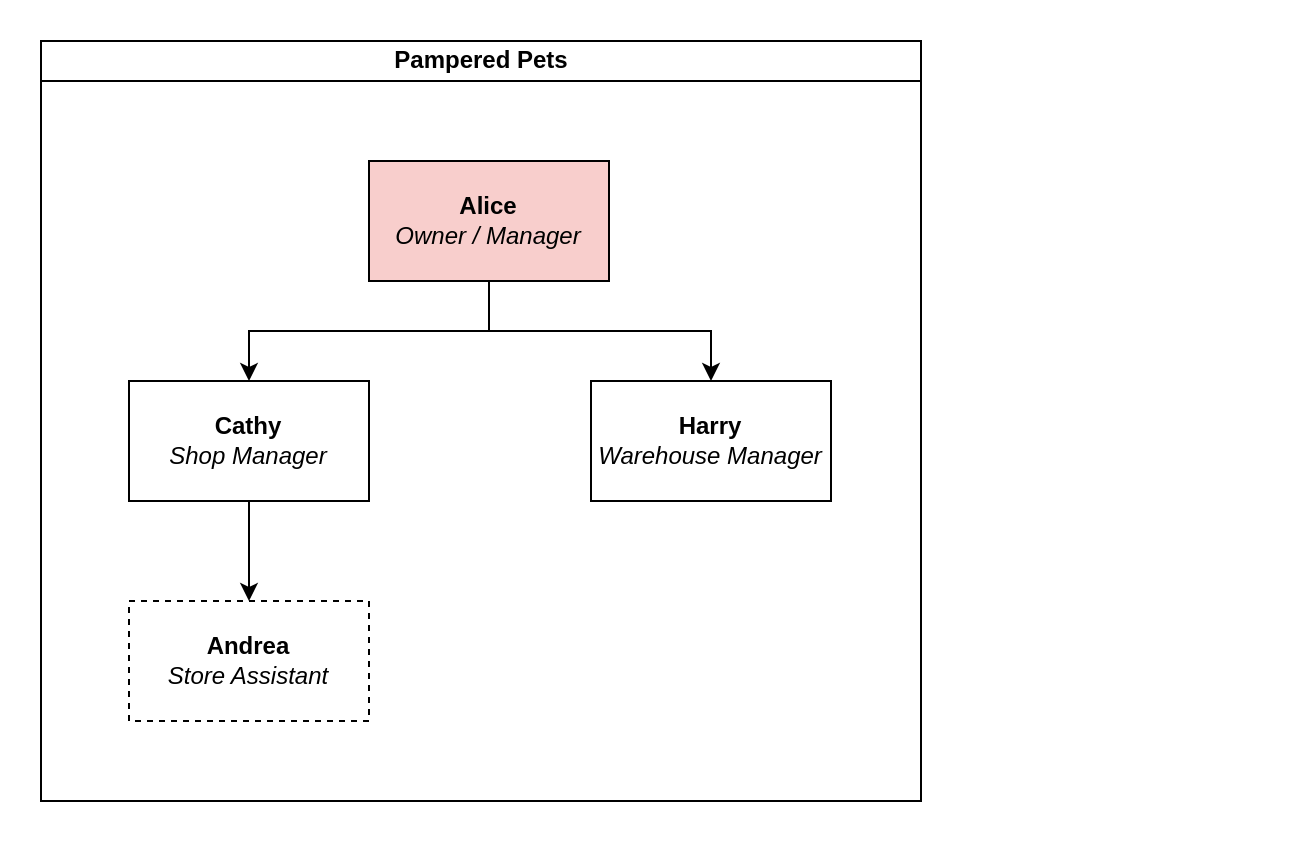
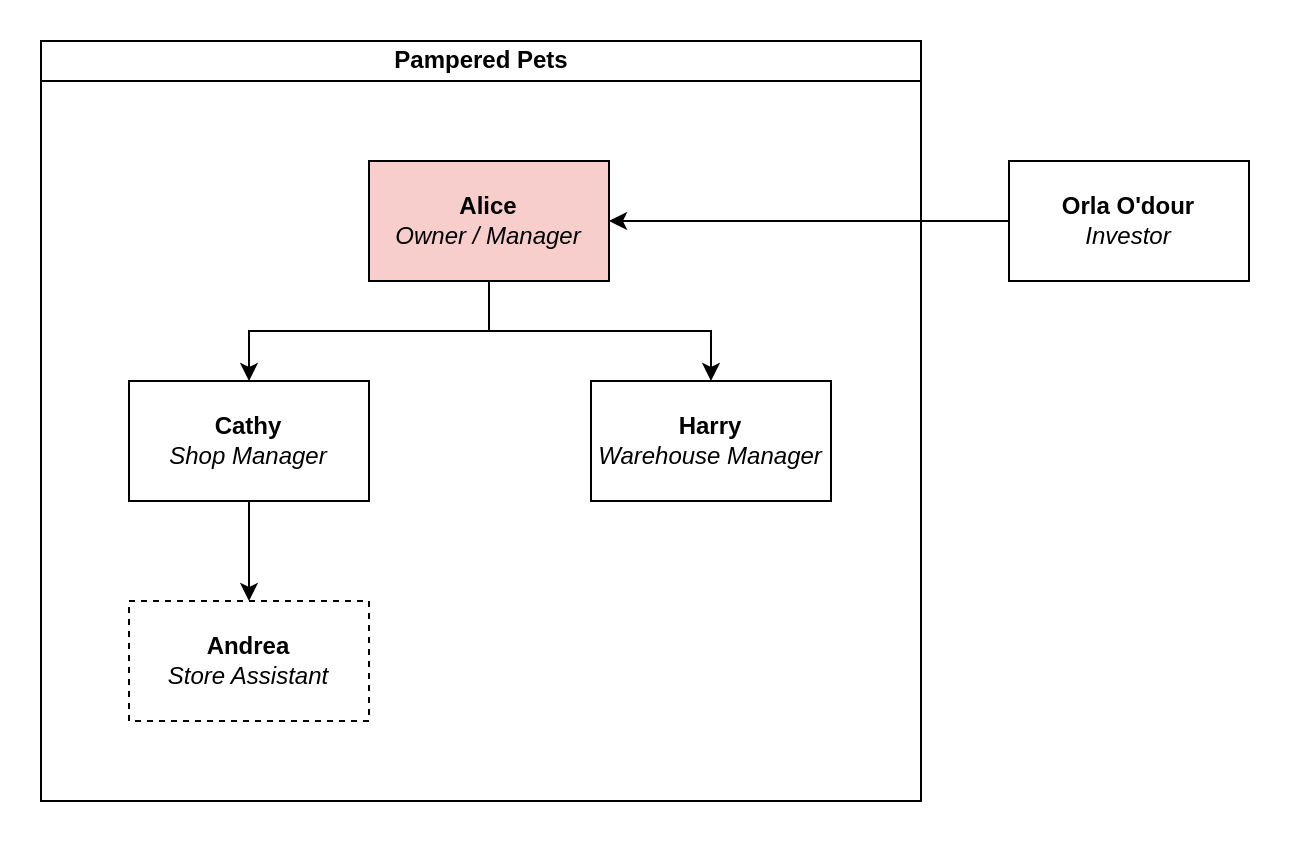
  <mxCell id="0" />
  <mxCell id="1" parent="0" />
  <mxCell id="2" value="Pampered Pets" style="swimlane;html=1;startSize=20;horizontal=1;containerType=tree;glass=0;" parent="1" vertex="1"><mxGeometry x="20" y="20" width="440" height="380" as="geometry"><mxRectangle x="156" y="100" width="120" height="30" as="alternateBounds" /></mxGeometry></mxCell>
  <mxCell id="3" value="&lt;b&gt;Alice&lt;/b&gt;&lt;div&gt;&lt;i&gt;Owner / Manager&lt;/i&gt;&lt;/div&gt;" style="rounded=0;whiteSpace=wrap;html=1;fillColor=#f8cecc;" vertex="1" parent="2"><mxGeometry x="164" y="60" width="120" height="60" as="geometry" /></mxCell>
  <mxCell id="4" value="" style="edgeStyle=orthogonalEdgeStyle;rounded=0;orthogonalLoop=1;jettySize=auto;html=1;" edge="1" source="3" target="5" parent="2"><mxGeometry relative="1" as="geometry" /></mxCell>
  <mxCell id="5" value="&lt;b&gt;Cathy&lt;/b&gt;&lt;div&gt;&lt;i&gt;Shop Manager&lt;/i&gt;&lt;/div&gt;" style="rounded=0;whiteSpace=wrap;html=1;" vertex="1" parent="2"><mxGeometry x="44" y="170" width="120" height="60" as="geometry" /></mxCell>
  <mxCell id="6" value="" style="edgeStyle=orthogonalEdgeStyle;rounded=0;orthogonalLoop=1;jettySize=auto;html=1;" edge="1" target="7" source="5" parent="2"><mxGeometry relative="1" as="geometry"><mxPoint x="320" y="190" as="sourcePoint" /></mxGeometry></mxCell>
  <mxCell id="7" value="&lt;b&gt;Andrea&lt;/b&gt;&lt;div&gt;&lt;i&gt;Store Assistant&lt;/i&gt;&lt;/div&gt;" style="rounded=0;whiteSpace=wrap;html=1;dashed=1;" vertex="1" parent="2"><mxGeometry x="44" y="280" width="120" height="60" as="geometry" /></mxCell>
  <mxCell id="8" value="" style="edgeStyle=orthogonalEdgeStyle;rounded=0;orthogonalLoop=1;jettySize=auto;html=1;" edge="1" source="3" target="9" parent="2"><mxGeometry relative="1" as="geometry" /></mxCell>
  <mxCell id="9" value="&lt;b&gt;Harry&lt;/b&gt;&lt;div&gt;&lt;i&gt;Warehouse Manager&lt;/i&gt;&lt;/div&gt;" style="rounded=0;whiteSpace=wrap;html=1;" vertex="1" parent="2"><mxGeometry x="275" y="170" width="120" height="60" as="geometry" /></mxCell>
+ <mxCell id="10" style="edgeStyle=orthogonalEdgeStyle;rounded=0;orthogonalLoop=1;jettySize=auto;html=1;exitX=0;exitY=0.5;exitDx=0;exitDy=0;entryX=1;entryY=0.5;entryDx=0;entryDy=0;" edge="1" parent="1" source="11" target="3"><mxGeometry relative="1" as="geometry" /></mxCell>
+ <mxCell id="11" value="&lt;b&gt;Orla O'dour&lt;/b&gt;&lt;div&gt;&lt;i&gt;Investor&lt;/i&gt;&lt;/div&gt;" style="rounded=0;whiteSpace=wrap;html=1;" vertex="1" parent="1"><mxGeometry x="504" y="80" width="120" height="60" as="geometry" /></mxCell>
